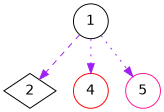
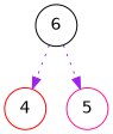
  digraph {
    fontname="DejaVu Sans"
    node [color=black fontname="DejaVu Sans" level=2 shape=circle]
    edge [color=purple fontname="DejaVu Sans" style=dotted]
-   n1 [label=1 level=1]
-   n2 [label=2 shape=diamond]
+   n1 [label=6 level=1]
    n3 [color=red label=4]
    n4 [color=deeppink label=5]
-   n1 -> n2 [style=dashed]
    n1 -> n3
    n1 -> n4
  }
